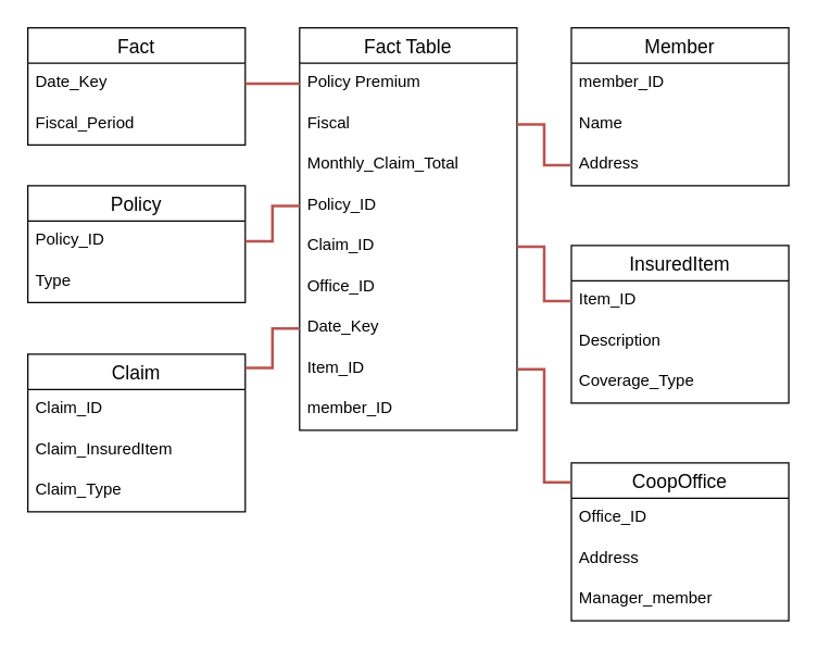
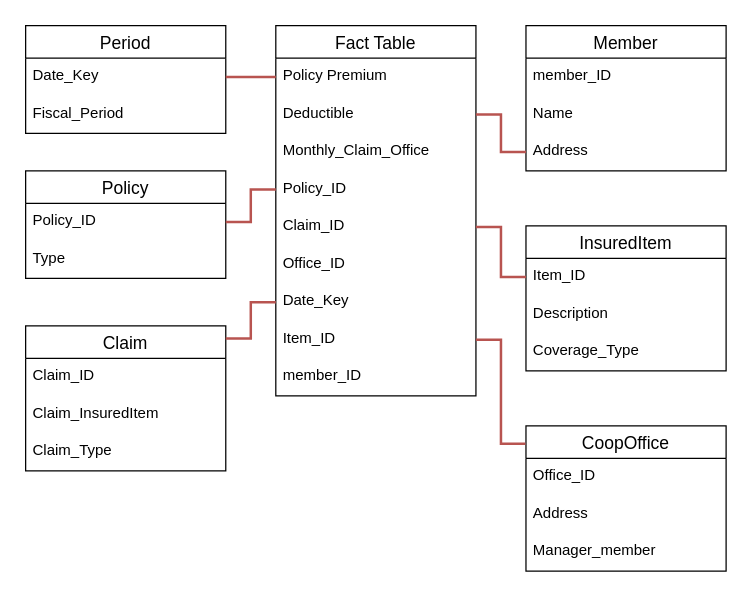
  <mxCell id="0" />
  <mxCell id="1" parent="0" />
  <mxCell id="2" value="Member" style="swimlane;fontStyle=0;childLayout=stackLayout;horizontal=1;startSize=26;horizontalStack=0;resizeParent=1;resizeParentMax=0;resizeLast=0;collapsible=1;marginBottom=0;align=center;fontSize=14;" vertex="1" parent="1"><mxGeometry x="420" y="20" width="160" height="116" as="geometry" /></mxCell>
  <mxCell id="3" value="member_ID" style="text;strokeColor=none;fillColor=none;spacingLeft=4;spacingRight=4;overflow=hidden;rotatable=0;points=[[0,0.5],[1,0.5]];portConstraint=eastwest;fontSize=12;" vertex="1" parent="2"><mxGeometry y="26" width="160" height="30" as="geometry" /></mxCell>
  <mxCell id="4" value="Name" style="text;strokeColor=none;fillColor=none;spacingLeft=4;spacingRight=4;overflow=hidden;rotatable=0;points=[[0,0.5],[1,0.5]];portConstraint=eastwest;fontSize=12;" vertex="1" parent="2"><mxGeometry y="56" width="160" height="30" as="geometry" /></mxCell>
  <mxCell id="5" value="Address" style="text;strokeColor=none;fillColor=none;spacingLeft=4;spacingRight=4;overflow=hidden;rotatable=0;points=[[0,0.5],[1,0.5]];portConstraint=eastwest;fontSize=12;" vertex="1" parent="2"><mxGeometry y="86" width="160" height="30" as="geometry" /></mxCell>
  <mxCell id="6" value="InsuredItem" style="swimlane;fontStyle=0;childLayout=stackLayout;horizontal=1;startSize=26;horizontalStack=0;resizeParent=1;resizeParentMax=0;resizeLast=0;collapsible=1;marginBottom=0;align=center;fontSize=14;" vertex="1" parent="1"><mxGeometry x="420" y="180" width="160" height="116" as="geometry" /></mxCell>
  <mxCell id="7" value="Item_ID" style="text;strokeColor=none;fillColor=none;spacingLeft=4;spacingRight=4;overflow=hidden;rotatable=0;points=[[0,0.5],[1,0.5]];portConstraint=eastwest;fontSize=12;" vertex="1" parent="6"><mxGeometry y="26" width="160" height="30" as="geometry" /></mxCell>
  <mxCell id="8" value="Description" style="text;strokeColor=none;fillColor=none;spacingLeft=4;spacingRight=4;overflow=hidden;rotatable=0;points=[[0,0.5],[1,0.5]];portConstraint=eastwest;fontSize=12;" vertex="1" parent="6"><mxGeometry y="56" width="160" height="30" as="geometry" /></mxCell>
  <mxCell id="9" value="Coverage_Type" style="text;strokeColor=none;fillColor=none;spacingLeft=4;spacingRight=4;overflow=hidden;rotatable=0;points=[[0,0.5],[1,0.5]];portConstraint=eastwest;fontSize=12;" vertex="1" parent="6"><mxGeometry y="86" width="160" height="30" as="geometry" /></mxCell>
  <mxCell id="10" value="CoopOffice" style="swimlane;fontStyle=0;childLayout=stackLayout;horizontal=1;startSize=26;horizontalStack=0;resizeParent=1;resizeParentMax=0;resizeLast=0;collapsible=1;marginBottom=0;align=center;fontSize=14;" vertex="1" parent="1"><mxGeometry x="420" y="340" width="160" height="116" as="geometry" /></mxCell>
  <mxCell id="11" value="Office_ID" style="text;strokeColor=none;fillColor=none;spacingLeft=4;spacingRight=4;overflow=hidden;rotatable=0;points=[[0,0.5],[1,0.5]];portConstraint=eastwest;fontSize=12;" vertex="1" parent="10"><mxGeometry y="26" width="160" height="30" as="geometry" /></mxCell>
  <mxCell id="12" value="Address" style="text;strokeColor=none;fillColor=none;spacingLeft=4;spacingRight=4;overflow=hidden;rotatable=0;points=[[0,0.5],[1,0.5]];portConstraint=eastwest;fontSize=12;" vertex="1" parent="10"><mxGeometry y="56" width="160" height="30" as="geometry" /></mxCell>
  <mxCell id="13" value="Manager_member" style="text;strokeColor=none;fillColor=none;spacingLeft=4;spacingRight=4;overflow=hidden;rotatable=0;points=[[0,0.5],[1,0.5]];portConstraint=eastwest;fontSize=12;" vertex="1" parent="10"><mxGeometry y="86" width="160" height="30" as="geometry" /></mxCell>
  <mxCell id="14" value="Policy" style="swimlane;fontStyle=0;childLayout=stackLayout;horizontal=1;startSize=26;horizontalStack=0;resizeParent=1;resizeParentMax=0;resizeLast=0;collapsible=1;marginBottom=0;align=center;fontSize=14;" vertex="1" parent="1"><mxGeometry x="20" y="136" width="160" height="86" as="geometry" /></mxCell>
  <mxCell id="15" value="Policy_ID" style="text;strokeColor=none;fillColor=none;spacingLeft=4;spacingRight=4;overflow=hidden;rotatable=0;points=[[0,0.5],[1,0.5]];portConstraint=eastwest;fontSize=12;" vertex="1" parent="14"><mxGeometry y="26" width="160" height="30" as="geometry" /></mxCell>
  <mxCell id="16" value="Type" style="text;strokeColor=none;fillColor=none;spacingLeft=4;spacingRight=4;overflow=hidden;rotatable=0;points=[[0,0.5],[1,0.5]];portConstraint=eastwest;fontSize=12;" vertex="1" parent="14"><mxGeometry y="56" width="160" height="30" as="geometry" /></mxCell>
- <mxCell id="17" value="Fact" style="swimlane;fontStyle=0;childLayout=stackLayout;horizontal=1;startSize=26;horizontalStack=0;resizeParent=1;resizeParentMax=0;resizeLast=0;collapsible=1;marginBottom=0;align=center;fontSize=14;" vertex="1" parent="1"><mxGeometry x="20" y="20" width="160" height="86" as="geometry" /></mxCell>
+ <mxCell id="17" value="Period" style="swimlane;fontStyle=0;childLayout=stackLayout;horizontal=1;startSize=26;horizontalStack=0;resizeParent=1;resizeParentMax=0;resizeLast=0;collapsible=1;marginBottom=0;align=center;fontSize=14;" vertex="1" parent="1"><mxGeometry x="20" y="20" width="160" height="86" as="geometry" /></mxCell>
  <mxCell id="18" value="Date_Key" style="text;strokeColor=none;fillColor=none;spacingLeft=4;spacingRight=4;overflow=hidden;rotatable=0;points=[[0,0.5],[1,0.5]];portConstraint=eastwest;fontSize=12;" vertex="1" parent="17"><mxGeometry y="26" width="160" height="30" as="geometry" /></mxCell>
  <mxCell id="19" value="Fiscal_Period" style="text;strokeColor=none;fillColor=none;spacingLeft=4;spacingRight=4;overflow=hidden;rotatable=0;points=[[0,0.5],[1,0.5]];portConstraint=eastwest;fontSize=12;" vertex="1" parent="17"><mxGeometry y="56" width="160" height="30" as="geometry" /></mxCell>
  <mxCell id="20" value="Claim" style="swimlane;fontStyle=0;childLayout=stackLayout;horizontal=1;startSize=26;horizontalStack=0;resizeParent=1;resizeParentMax=0;resizeLast=0;collapsible=1;marginBottom=0;align=center;fontSize=14;" vertex="1" parent="1"><mxGeometry x="20" y="260" width="160" height="116" as="geometry" /></mxCell>
  <mxCell id="21" value="Claim_ID" style="text;strokeColor=none;fillColor=none;spacingLeft=4;spacingRight=4;overflow=hidden;rotatable=0;points=[[0,0.5],[1,0.5]];portConstraint=eastwest;fontSize=12;" vertex="1" parent="20"><mxGeometry y="26" width="160" height="30" as="geometry" /></mxCell>
  <mxCell id="22" value="Claim_InsuredItem" style="text;strokeColor=none;fillColor=none;spacingLeft=4;spacingRight=4;overflow=hidden;rotatable=0;points=[[0,0.5],[1,0.5]];portConstraint=eastwest;fontSize=12;" vertex="1" parent="20"><mxGeometry y="56" width="160" height="30" as="geometry" /></mxCell>
  <mxCell id="23" value="Claim_Type" style="text;strokeColor=none;fillColor=none;spacingLeft=4;spacingRight=4;overflow=hidden;rotatable=0;points=[[0,0.5],[1,0.5]];portConstraint=eastwest;fontSize=12;" vertex="1" parent="20"><mxGeometry y="86" width="160" height="30" as="geometry" /></mxCell>
  <mxCell id="24" value="Fact Table" style="swimlane;fontStyle=0;childLayout=stackLayout;horizontal=1;startSize=26;horizontalStack=0;resizeParent=1;resizeParentMax=0;resizeLast=0;collapsible=1;marginBottom=0;align=center;fontSize=14;" vertex="1" parent="1"><mxGeometry x="220" y="20" width="160" height="296" as="geometry" /></mxCell>
  <mxCell id="25" value="Policy Premium" style="text;strokeColor=none;fillColor=none;spacingLeft=4;spacingRight=4;overflow=hidden;rotatable=0;points=[[0,0.5],[1,0.5]];portConstraint=eastwest;fontSize=12;" vertex="1" parent="24"><mxGeometry y="26" width="160" height="30" as="geometry" /></mxCell>
- <mxCell id="26" value="Fiscal" style="text;strokeColor=none;fillColor=none;spacingLeft=4;spacingRight=4;overflow=hidden;rotatable=0;points=[[0,0.5],[1,0.5]];portConstraint=eastwest;fontSize=12;" vertex="1" parent="24"><mxGeometry y="56" width="160" height="30" as="geometry" /></mxCell>
- <mxCell id="27" value="Monthly_Claim_Total" style="text;strokeColor=none;fillColor=none;spacingLeft=4;spacingRight=4;overflow=hidden;rotatable=0;points=[[0,0.5],[1,0.5]];portConstraint=eastwest;fontSize=12;" vertex="1" parent="24"><mxGeometry y="86" width="160" height="30" as="geometry" /></mxCell>
+ <mxCell id="26" value="Deductible" style="text;strokeColor=none;fillColor=none;spacingLeft=4;spacingRight=4;overflow=hidden;rotatable=0;points=[[0,0.5],[1,0.5]];portConstraint=eastwest;fontSize=12;" vertex="1" parent="24"><mxGeometry y="56" width="160" height="30" as="geometry" /></mxCell>
+ <mxCell id="27" value="Monthly_Claim_Office" style="text;strokeColor=none;fillColor=none;spacingLeft=4;spacingRight=4;overflow=hidden;rotatable=0;points=[[0,0.5],[1,0.5]];portConstraint=eastwest;fontSize=12;" vertex="1" parent="24"><mxGeometry y="86" width="160" height="30" as="geometry" /></mxCell>
  <mxCell id="28" value="Policy_ID" style="text;strokeColor=none;fillColor=none;spacingLeft=4;spacingRight=4;overflow=hidden;rotatable=0;points=[[0,0.5],[1,0.5]];portConstraint=eastwest;fontSize=12;" vertex="1" parent="24"><mxGeometry y="116" width="160" height="30" as="geometry" /></mxCell>
  <mxCell id="29" value="Claim_ID" style="text;strokeColor=none;fillColor=none;spacingLeft=4;spacingRight=4;overflow=hidden;rotatable=0;points=[[0,0.5],[1,0.5]];portConstraint=eastwest;fontSize=12;" vertex="1" parent="24"><mxGeometry y="146" width="160" height="30" as="geometry" /></mxCell>
  <mxCell id="30" value="Office_ID" style="text;strokeColor=none;fillColor=none;spacingLeft=4;spacingRight=4;overflow=hidden;rotatable=0;points=[[0,0.5],[1,0.5]];portConstraint=eastwest;fontSize=12;" vertex="1" parent="24"><mxGeometry y="176" width="160" height="30" as="geometry" /></mxCell>
  <mxCell id="31" value="Date_Key" style="text;strokeColor=none;fillColor=none;spacingLeft=4;spacingRight=4;overflow=hidden;rotatable=0;points=[[0,0.5],[1,0.5]];portConstraint=eastwest;fontSize=12;" vertex="1" parent="24"><mxGeometry y="206" width="160" height="30" as="geometry" /></mxCell>
  <mxCell id="32" value="Item_ID" style="text;strokeColor=none;fillColor=none;spacingLeft=4;spacingRight=4;overflow=hidden;rotatable=0;points=[[0,0.5],[1,0.5]];portConstraint=eastwest;fontSize=12;" vertex="1" parent="24"><mxGeometry y="236" width="160" height="30" as="geometry" /></mxCell>
  <mxCell id="33" value="member_ID" style="text;strokeColor=none;fillColor=none;spacingLeft=4;spacingRight=4;overflow=hidden;rotatable=0;points=[[0,0.5],[1,0.5]];portConstraint=eastwest;fontSize=12;" vertex="1" parent="24"><mxGeometry y="266" width="160" height="30" as="geometry" /></mxCell>
  <mxCell id="34" style="edgeStyle=orthogonalEdgeStyle;shape=connector;rounded=0;orthogonalLoop=1;jettySize=auto;html=1;exitX=1;exitY=0.5;exitDx=0;exitDy=0;entryX=0;entryY=0.5;entryDx=0;entryDy=0;labelBackgroundColor=default;fontFamily=Helvetica;fontSize=11;fontColor=default;startArrow=none;startFill=0;endArrow=none;endFill=0;strokeColor=#b85450;strokeWidth=2;fillColor=#f8cecc;" edge="1" parent="1" source="18" target="25"><mxGeometry relative="1" as="geometry" /></mxCell>
  <mxCell id="35" style="edgeStyle=orthogonalEdgeStyle;shape=connector;rounded=0;orthogonalLoop=1;jettySize=auto;html=1;exitX=1;exitY=0.5;exitDx=0;exitDy=0;entryX=0;entryY=0.5;entryDx=0;entryDy=0;labelBackgroundColor=default;fontFamily=Helvetica;fontSize=11;fontColor=default;startArrow=none;startFill=0;endArrow=none;endFill=0;strokeColor=#b85450;strokeWidth=2;fillColor=#f8cecc;" edge="1" parent="1" source="15" target="28"><mxGeometry relative="1" as="geometry" /></mxCell>
  <mxCell id="36" style="edgeStyle=orthogonalEdgeStyle;shape=connector;rounded=0;orthogonalLoop=1;jettySize=auto;html=1;exitX=0;exitY=0.5;exitDx=0;exitDy=0;entryX=1;entryY=0.086;entryDx=0;entryDy=0;entryPerimeter=0;labelBackgroundColor=default;fontFamily=Helvetica;fontSize=11;fontColor=default;startArrow=none;startFill=0;endArrow=none;endFill=0;strokeColor=#b85450;strokeWidth=2;fillColor=#f8cecc;" edge="1" parent="1" source="31" target="20"><mxGeometry relative="1" as="geometry" /></mxCell>
  <mxCell id="37" style="edgeStyle=orthogonalEdgeStyle;shape=connector;rounded=0;orthogonalLoop=1;jettySize=auto;html=1;exitX=1;exitY=0.5;exitDx=0;exitDy=0;entryX=-0.003;entryY=0.123;entryDx=0;entryDy=0;entryPerimeter=0;labelBackgroundColor=default;fontFamily=Helvetica;fontSize=11;fontColor=default;startArrow=none;startFill=0;endArrow=none;endFill=0;strokeColor=#b85450;strokeWidth=2;fillColor=#f8cecc;" edge="1" parent="1" source="32" target="10"><mxGeometry relative="1" as="geometry" /></mxCell>
  <mxCell id="38" style="edgeStyle=orthogonalEdgeStyle;shape=connector;rounded=0;orthogonalLoop=1;jettySize=auto;html=1;exitX=0;exitY=0.5;exitDx=0;exitDy=0;entryX=1;entryY=0.5;entryDx=0;entryDy=0;labelBackgroundColor=default;fontFamily=Helvetica;fontSize=11;fontColor=default;startArrow=none;startFill=0;endArrow=none;endFill=0;strokeColor=#b85450;strokeWidth=2;fillColor=#f8cecc;" edge="1" parent="1" source="7" target="29"><mxGeometry relative="1" as="geometry" /></mxCell>
  <mxCell id="39" style="edgeStyle=orthogonalEdgeStyle;shape=connector;rounded=0;orthogonalLoop=1;jettySize=auto;html=1;exitX=0;exitY=0.5;exitDx=0;exitDy=0;labelBackgroundColor=default;fontFamily=Helvetica;fontSize=11;fontColor=default;startArrow=none;startFill=0;endArrow=none;endFill=0;strokeColor=#b85450;strokeWidth=2;fillColor=#f8cecc;" edge="1" parent="1" source="5" target="26"><mxGeometry relative="1" as="geometry" /></mxCell>
